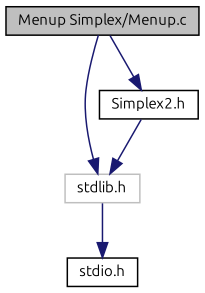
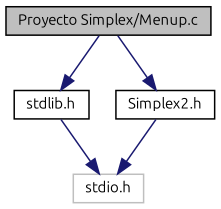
  digraph {
    fontname=Ubuntu
    node [color=black fillcolor=white fontname=Ubuntu fontsize=10 shape=record style=filled]
    edge [color=midnightblue fontname=Ubuntu fontsize=10 labelfontname=Helvetica labelfontsize=10 style=solid]
-   n1 [fillcolor=grey75 fontcolor=black height=0.2 label="Menup Simplex/Menup.c" width=0.4]
-   n2 [color=grey75 height=0.2 label="stdlib.h" width=0.4]
+   n1 [fillcolor=grey75 fontcolor=black height=0.2 label="Proyecto Simplex/Menup.c" width=0.4]
+   n2 [height=0.2 label="stdlib.h" width=0.4]
    n3 [height=0.2 label="Simplex2.h" width=0.4]
-   n4 [height=0.2 label="stdio.h" width=0.4]
+   n4 [color=grey75 height=0.2 label="stdio.h" width=0.4]
    n1 -> n2
    n1 -> n3
    n2 -> n4
-   n3 -> n2
+   n3 -> n4
  }
